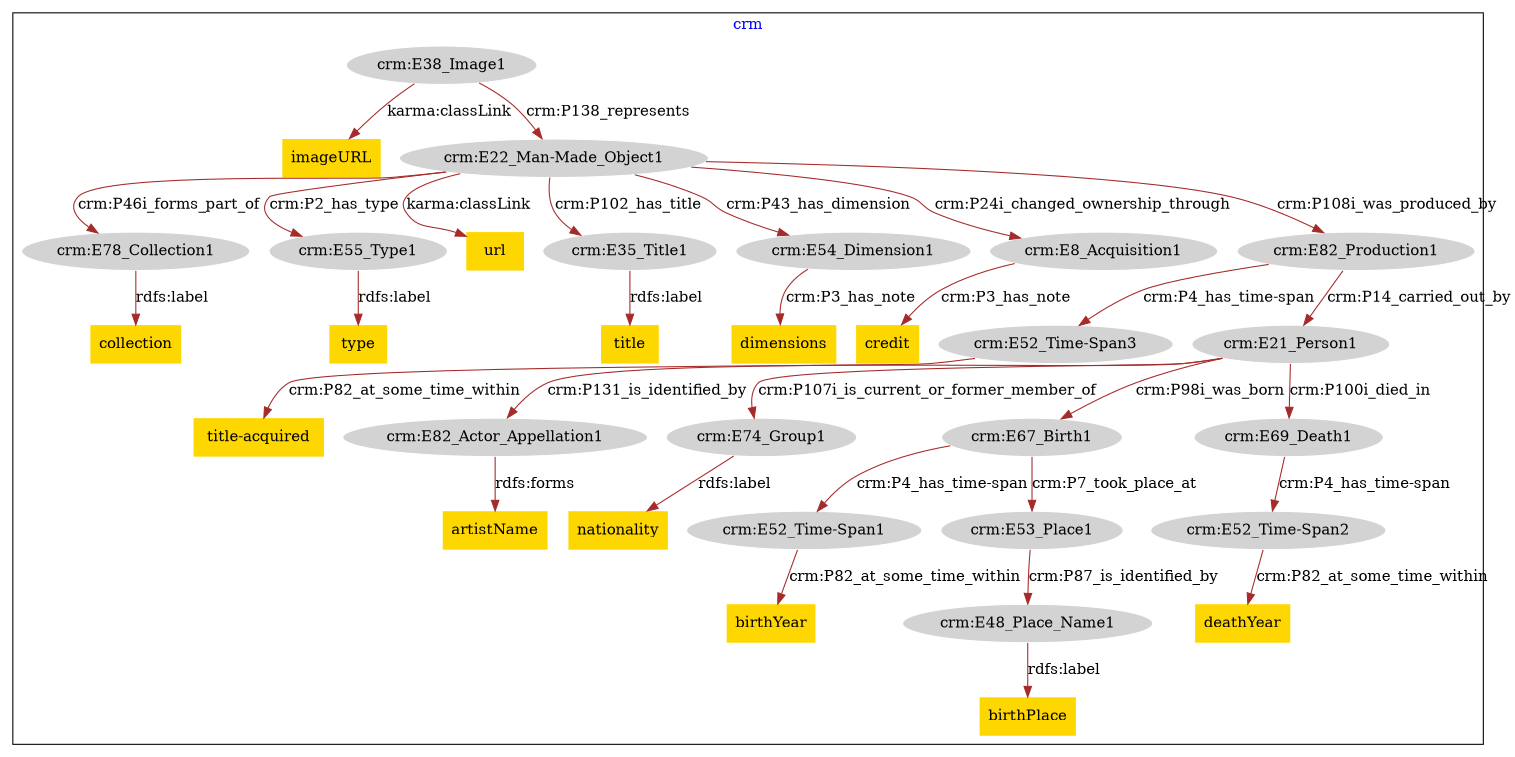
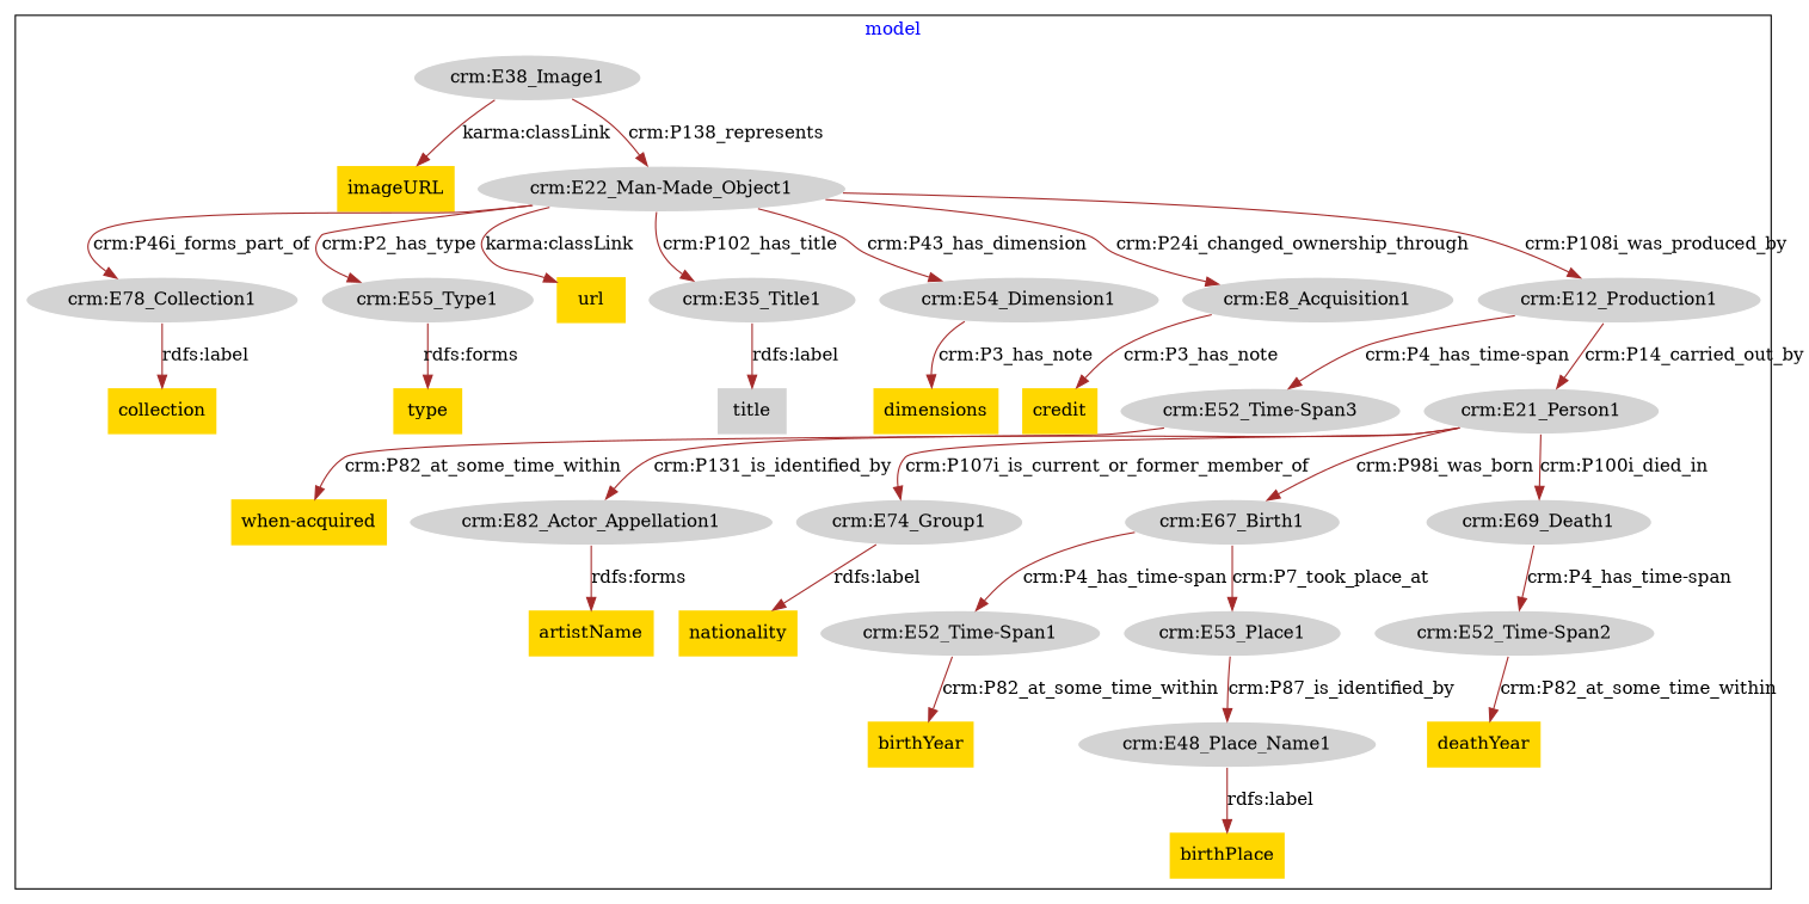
  digraph {
    fontcolor=blue
    remincross=true
    node [color=white fillcolor=lightgray style=filled]
    edge [color=brown fontcolor=black]
    n1 [label="crm:E38_Image1"]
    n2 [fillcolor=gold label=imageURL shape=plaintext color=""]
    n3 [label="crm:E78_Collection1"]
    n4 [fillcolor=gold label=collection shape=plaintext color=""]
    n5 [label="crm:E55_Type1"]
    n6 [fillcolor=gold label=type shape=plaintext color=""]
    n7 [label="crm:E22_Man-Made_Object1"]
    n8 [fillcolor=gold label=url shape=plaintext color=""]
    n9 [label="crm:E35_Title1"]
-   n10 [fillcolor=gold label=title shape=plaintext color=""]
+   n10 [label=title shape=plaintext color=""]
    n11 [label="crm:E52_Time-Span3"]
-   n12 [fillcolor=gold label="title-acquired" shape=plaintext color=""]
+   n12 [fillcolor=gold label="when-acquired" shape=plaintext color=""]
    n13 [label="crm:E54_Dimension1"]
    n14 [fillcolor=gold label=dimensions shape=plaintext color=""]
    n15 [label="crm:E8_Acquisition1"]
    n16 [fillcolor=gold label=credit shape=plaintext color=""]
    n17 [label="crm:E82_Actor_Appellation1"]
    n18 [fillcolor=gold label=artistName shape=plaintext color=""]
    n19 [label="crm:E74_Group1"]
    n20 [fillcolor=gold label=nationality shape=plaintext color=""]
    n21 [label="crm:E52_Time-Span1"]
    n22 [fillcolor=gold label=birthYear shape=plaintext color=""]
    n23 [label="crm:E52_Time-Span2"]
    n24 [fillcolor=gold label=deathYear shape=plaintext color=""]
    n25 [label="crm:E48_Place_Name1"]
    n26 [fillcolor=gold label=birthPlace shape=plaintext color=""]
-   n27 [label="crm:E82_Production1"]
+   n27 [label="crm:E12_Production1"]
    n28 [label="crm:E21_Person1"]
    n29 [label="crm:E67_Birth1"]
    n30 [label="crm:E69_Death1"]
    n31 [label="crm:E53_Place1"]
    subgraph cluster_1 {
-     label=crm
+     label=model
      n1
      n2
      n3
      n4
      n5
      n6
      n7
      n8
      n9
      n10
      n11
      n12
      n13
      n14
      n15
      n16
      n17
      n18
      n19
      n20
      n21
      n22
      n23
      n24
      n25
      n26
      n27
      n28
      n29
      n30
      n31
    }
    n1 -> n2 [label="karma:classLink"]
    n1 -> n7 [label="crm:P138_represents"]
    n3 -> n4 [label="rdfs:label"]
-   n5 -> n6 [label="rdfs:label"]
+   n5 -> n6 [label="rdfs:forms"]
    n7 -> n3 [label="crm:P46i_forms_part_of"]
    n7 -> n5 [label="crm:P2_has_type"]
    n7 -> n8 [label="karma:classLink"]
    n7 -> n9 [label="crm:P102_has_title"]
    n7 -> n13 [label="crm:P43_has_dimension"]
    n7 -> n15 [label="crm:P24i_changed_ownership_through"]
    n7 -> n27 [label="crm:P108i_was_produced_by"]
    n9 -> n10 [label="rdfs:label"]
    n11 -> n12 [label="crm:P82_at_some_time_within"]
    n13 -> n14 [label="crm:P3_has_note"]
    n15 -> n16 [label="crm:P3_has_note"]
    n17 -> n18 [label="rdfs:forms"]
    n19 -> n20 [label="rdfs:label"]
    n21 -> n22 [label="crm:P82_at_some_time_within"]
    n23 -> n24 [label="crm:P82_at_some_time_within"]
    n25 -> n26 [label="rdfs:label"]
    n27 -> n11 [label="crm:P4_has_time-span"]
    n27 -> n28 [label="crm:P14_carried_out_by"]
    n28 -> n17 [label="crm:P131_is_identified_by"]
    n28 -> n19 [label="crm:P107i_is_current_or_former_member_of"]
    n28 -> n29 [label="crm:P98i_was_born"]
    n28 -> n30 [label="crm:P100i_died_in"]
    n29 -> n21 [label="crm:P4_has_time-span"]
    n29 -> n31 [label="crm:P7_took_place_at"]
    n30 -> n23 [label="crm:P4_has_time-span"]
    n31 -> n25 [label="crm:P87_is_identified_by"]
  }
